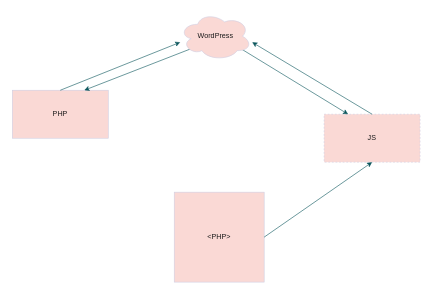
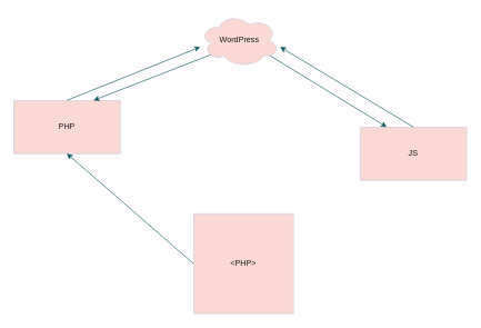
  <mxCell id="0" />
  <mxCell id="1" parent="0" />
  <mxCell id="2" value="&amp;lt;PHP&amp;gt;" style="whiteSpace=wrap;html=1;aspect=fixed;labelBackgroundColor=none;fillColor=#FAD9D5;strokeColor=#D0CEE2;fontColor=#1A1A1A;" vertex="1" parent="1"><mxGeometry x="290" y="320" width="150" height="150" as="geometry" /></mxCell>
  <mxCell id="3" value="PHP" style="rounded=0;whiteSpace=wrap;html=1;labelBackgroundColor=none;fillColor=#FAD9D5;strokeColor=#D0CEE2;fontColor=#1A1A1A;" vertex="1" parent="1"><mxGeometry x="20" y="150" width="160" height="80" as="geometry" /></mxCell>
- <mxCell id="4" value="JS" style="rounded=0;whiteSpace=wrap;html=1;labelBackgroundColor=none;fillColor=#FAD9D5;strokeColor=#D0CEE2;fontColor=#1A1A1A;dashed=1;" vertex="1" parent="1"><mxGeometry x="540" y="190" width="160" height="80" as="geometry" /></mxCell>
+ <mxCell id="4" value="JS" style="rounded=0;whiteSpace=wrap;html=1;labelBackgroundColor=none;fillColor=#FAD9D5;strokeColor=#D0CEE2;fontColor=#1A1A1A;" vertex="1" parent="1"><mxGeometry x="540" y="190" width="160" height="80" as="geometry" /></mxCell>
+ <mxCell id="5" value="" style="endArrow=classic;html=1;rounded=0;entryX=0.5;entryY=1;entryDx=0;entryDy=0;exitX=0;exitY=0.5;exitDx=0;exitDy=0;labelBackgroundColor=none;strokeColor=#09555B;fontColor=default;" edge="1" parent="1" source="2" target="3"><mxGeometry width="50" height="50" relative="1" as="geometry"><mxPoint x="340" y="320" as="sourcePoint" /><mxPoint x="390" y="270" as="targetPoint" /></mxGeometry></mxCell>
  <mxCell id="6" value="" style="endArrow=classic;html=1;rounded=0;exitX=0.5;exitY=0;exitDx=0;exitDy=0;labelBackgroundColor=none;strokeColor=#09555B;fontColor=default;" edge="1" parent="1" source="3"><mxGeometry width="50" height="50" relative="1" as="geometry"><mxPoint x="340" y="320" as="sourcePoint" /><mxPoint x="300" y="70" as="targetPoint" /></mxGeometry></mxCell>
- <mxCell id="7" value="" style="endArrow=classic;html=1;rounded=0;entryX=0.5;entryY=1;entryDx=0;entryDy=0;exitX=1;exitY=0.5;exitDx=0;exitDy=0;labelBackgroundColor=none;strokeColor=#09555B;fontColor=default;" edge="1" parent="1" source="2" target="4"><mxGeometry width="50" height="50" relative="1" as="geometry"><mxPoint x="300" y="405" as="sourcePoint" /><mxPoint x="110" y="280" as="targetPoint" /></mxGeometry></mxCell>
  <mxCell id="8" value="" style="endArrow=classic;html=1;rounded=0;exitX=0.5;exitY=0;exitDx=0;exitDy=0;labelBackgroundColor=none;strokeColor=#09555B;fontColor=default;" edge="1" parent="1" source="4"><mxGeometry width="50" height="50" relative="1" as="geometry"><mxPoint x="110" y="200" as="sourcePoint" /><mxPoint x="420" y="70" as="targetPoint" /></mxGeometry></mxCell>
  <mxCell id="9" value="" style="endArrow=classic;html=1;rounded=0;strokeColor=#09555B;fontColor=#1A1A1A;entryX=0.25;entryY=0;entryDx=0;entryDy=0;" edge="1" parent="1" target="4"><mxGeometry width="50" height="50" relative="1" as="geometry"><mxPoint x="400" y="80" as="sourcePoint" /><mxPoint x="390" y="270" as="targetPoint" /></mxGeometry></mxCell>
  <mxCell id="10" value="" style="endArrow=classic;html=1;rounded=0;strokeColor=#09555B;fontColor=#1A1A1A;entryX=0.75;entryY=0;entryDx=0;entryDy=0;" edge="1" parent="1" target="3"><mxGeometry width="50" height="50" relative="1" as="geometry"><mxPoint x="320" y="80" as="sourcePoint" /><mxPoint x="590" y="200" as="targetPoint" /></mxGeometry></mxCell>
  <mxCell id="11" value="WordPress" style="ellipse;shape=cloud;whiteSpace=wrap;html=1;labelBackgroundColor=none;fillColor=#FAD9D5;strokeColor=#D0CEE2;fontColor=#1A1A1A;" vertex="1" parent="1"><mxGeometry x="299" y="20" width="120" height="80" as="geometry" /></mxCell>
